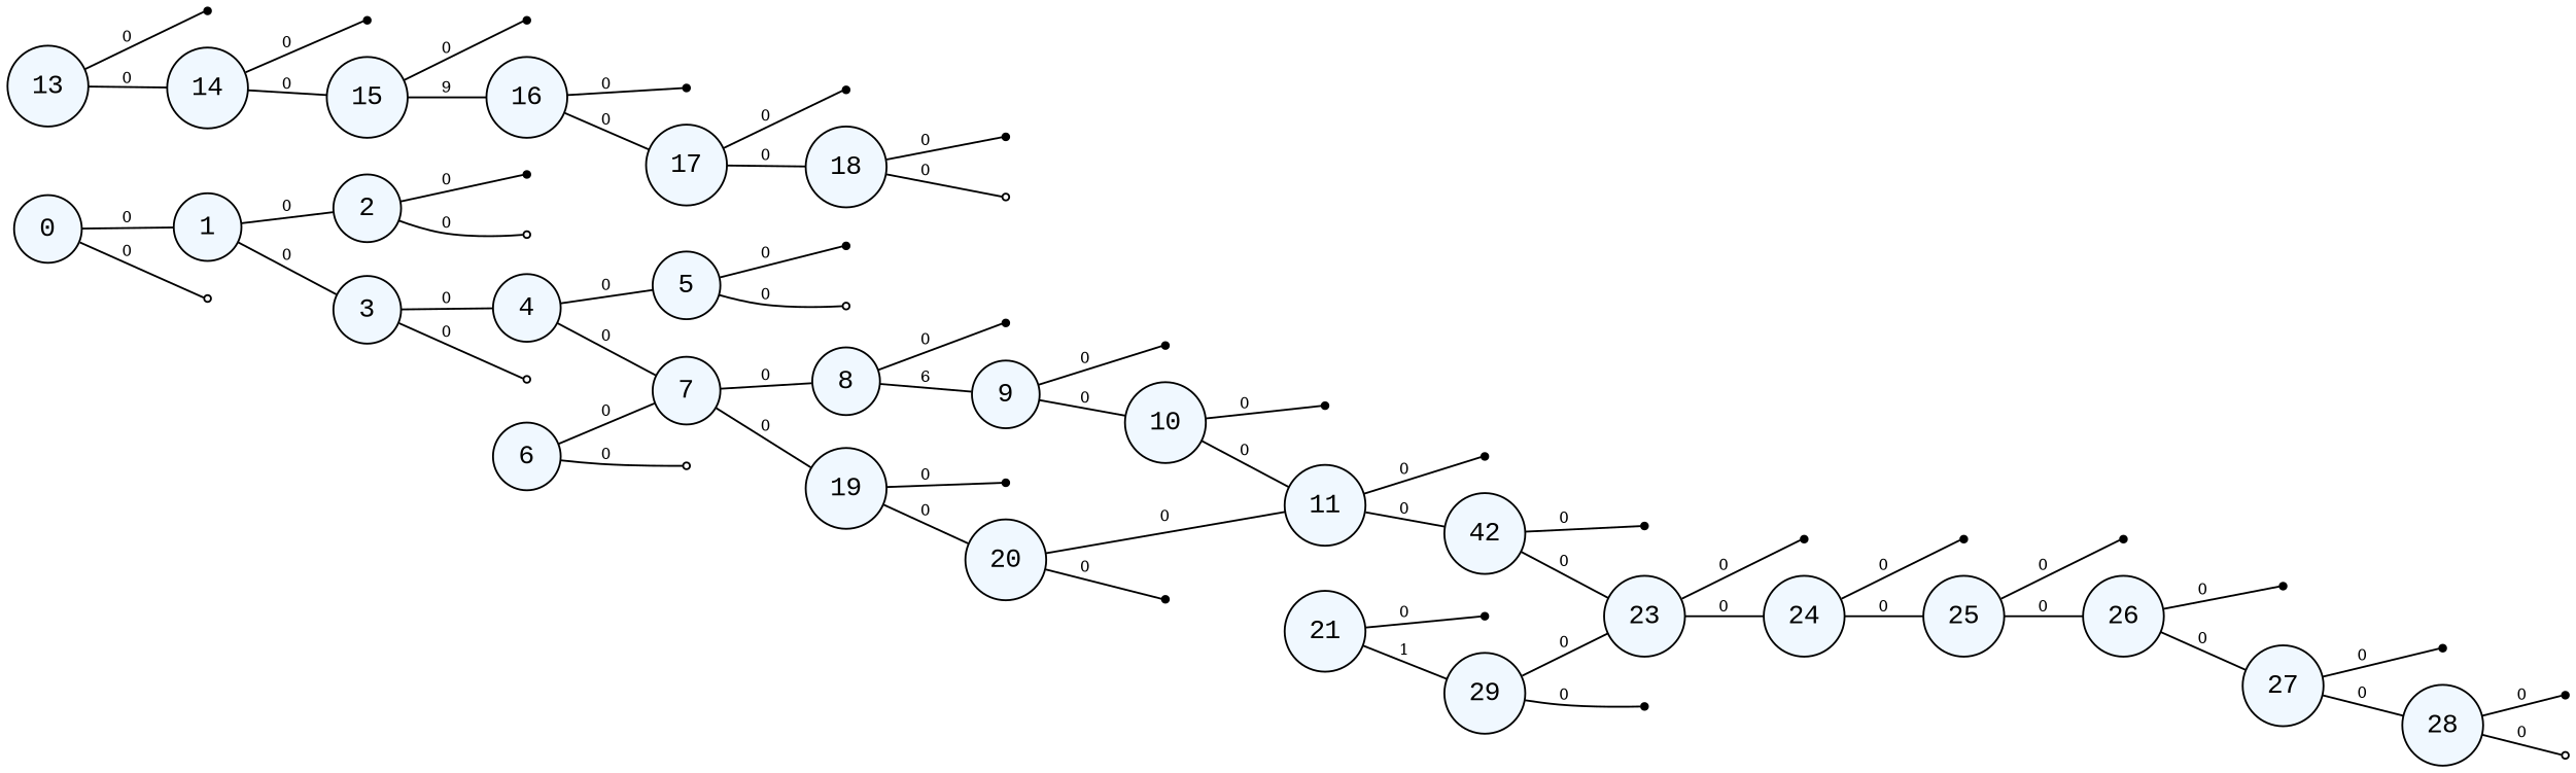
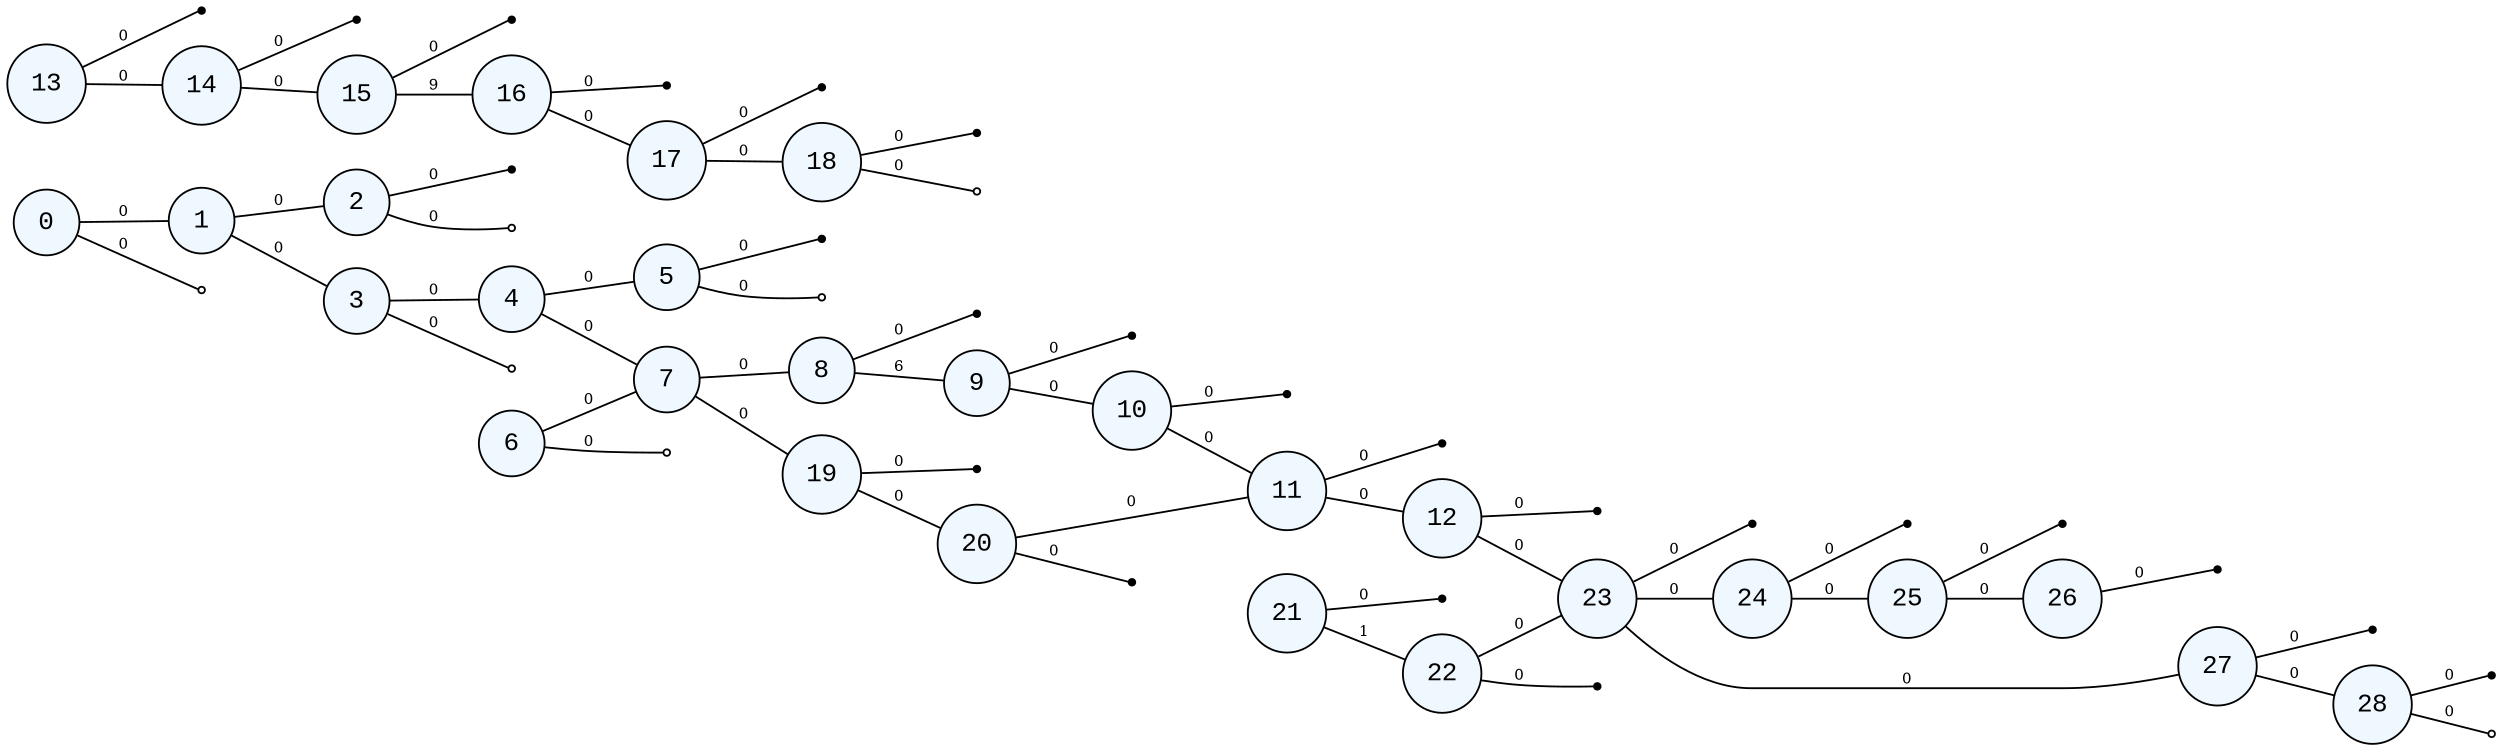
  graph {
    bgcolor=white
    fontname="Courier New"
    rankdir=LR
    node [fillcolor="#f0f8ff" fontname="Courier New" shape=point style=filled]
    edge [fontsize=8]
    0 [shape=circle]
    1 [shape=circle]
    null29 [fillcolor="#ffffff"]
    2 [shape=circle]
    3 [shape=circle]
    null0 [fillcolor="#000000"]
    null1 [fillcolor="#ffffff"]
    4 [shape=circle]
    null28 [fillcolor="#ffffff"]
    5 [shape=circle]
    7 [shape=circle]
    null2 [fillcolor="#000000"]
    null3 [fillcolor="#ffffff"]
    6 [shape=circle]
    null27 [fillcolor="#ffffff"]
    8 [shape=circle]
    19 [shape=circle]
    null4 [fillcolor="#000000"]
    9 [shape=circle]
    null16 [fillcolor="#000000"]
    20 [shape=circle]
    null5 [fillcolor="#000000"]
    10 [shape=circle]
    null6 [fillcolor="#000000"]
    11 [shape=circle]
    null7 [fillcolor="#000000"]
-   12 [shape=circle label=42]
+   12 [shape=circle]
    null8 [fillcolor="#000000"]
    23 [shape=circle]
    13 [shape=circle]
    null9 [fillcolor="#000000"]
    14 [shape=circle]
    null10 [fillcolor="#000000"]
    15 [shape=circle]
    null11 [fillcolor="#000000"]
    16 [shape=circle]
    null12 [fillcolor="#000000"]
    17 [shape=circle]
    null13 [fillcolor="#000000"]
    18 [shape=circle]
    null14 [fillcolor="#000000"]
    null15 [fillcolor="#ffffff"]
    null17 [fillcolor="#000000"]
    21 [shape=circle]
    null18 [fillcolor="#000000"]
-   22 [shape=circle label=29]
+   22 [shape=circle]
    null19 [fillcolor="#000000"]
    null20 [fillcolor="#000000"]
    24 [shape=circle]
    null21 [fillcolor="#000000"]
    25 [shape=circle]
    null22 [fillcolor="#000000"]
    26 [shape=circle]
    null23 [fillcolor="#000000"]
    27 [shape=circle]
    null24 [fillcolor="#000000"]
    28 [shape=circle]
    null25 [fillcolor="#000000"]
    null26 [fillcolor="#ffffff"]
    0 -- 1 [label=0]
    0 -- null29 [label=0]
    1 -- 2 [label=0]
    1 -- 3 [label=0]
    2 -- null0 [label=0]
    2 -- null1 [label=0]
    3 -- 4 [label=0]
    3 -- null28 [label=0]
    4 -- 5 [label=0]
    4 -- 7 [label=0]
    5 -- null2 [label=0]
    5 -- null3 [label=0]
    7 -- 8 [label=0]
    7 -- 19 [label=0]
    6 -- 7 [label=0]
    6 -- null27 [label=0]
    8 -- null4 [label=0]
    8 -- 9 [label=6]
    19 -- null16 [label=0]
    19 -- 20 [label=0]
    9 -- null5 [label=0]
    9 -- 10 [label=0]
    20 -- 11 [label=0]
    20 -- null17 [label=0]
    10 -- null6 [label=0]
    10 -- 11 [label=0]
    11 -- null7 [label=0]
    11 -- 12 [label=0]
    12 -- null8 [label=0]
    12 -- 23 [label=0]
    23 -- null20 [label=0]
    23 -- 24 [label=0]
    13 -- null9 [label=0]
    13 -- 14 [label=0]
    14 -- null10 [label=0]
    14 -- 15 [label=0]
    15 -- null11 [label=0]
    15 -- 16 [label=9]
    16 -- null12 [label=0]
    16 -- 17 [label=0]
    17 -- null13 [label=0]
    17 -- 18 [label=0]
    18 -- null14 [label=0]
    18 -- null15 [label=0]
    21 -- null18 [label=0]
    21 -- 22 [label=1]
    22 -- 23 [label=0]
    22 -- null19 [label=0]
    24 -- null21 [label=0]
    24 -- 25 [label=0]
    25 -- null22 [label=0]
    25 -- 26 [label=0]
    26 -- null23 [label=0]
-   26 -- 27 [label=0]
+   23 -- 27 [label=0]
    27 -- null24 [label=0]
    27 -- 28 [label=0]
    28 -- null25 [label=0]
    28 -- null26 [label=0]
  }
